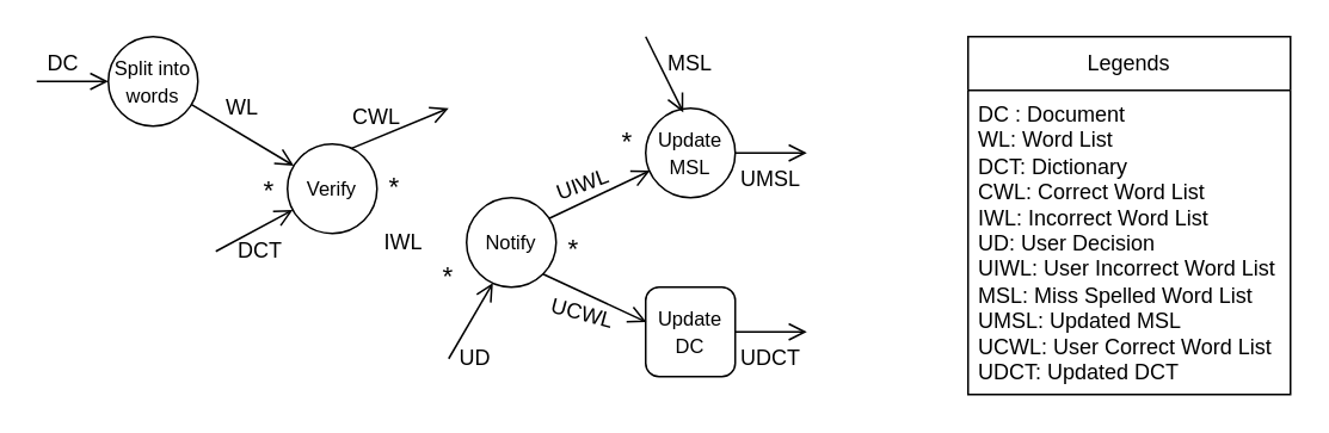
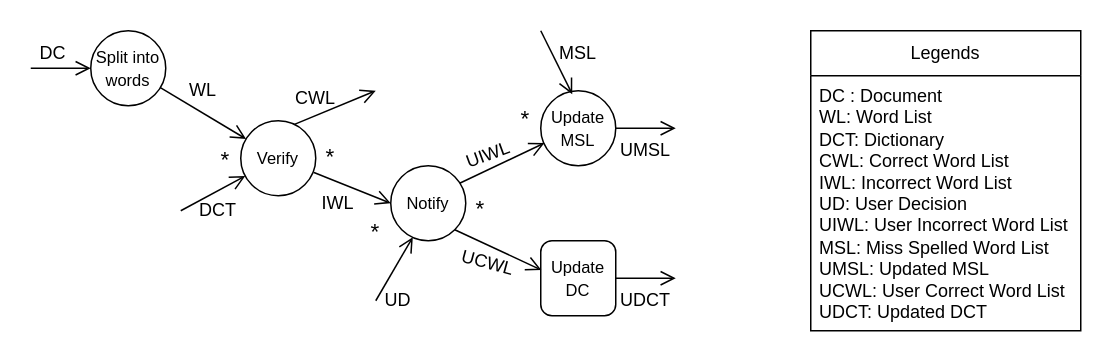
  <mxCell id="0" />
  <mxCell id="1" parent="0" />
  <mxCell id="2" value="&lt;font style=&quot;font-size: 11px;&quot;&gt;Split into&lt;/font&gt;&lt;div&gt;&lt;font style=&quot;font-size: 11px;&quot;&gt;words&lt;/font&gt;&lt;/div&gt;" style="ellipse;whiteSpace=wrap;html=1;aspect=fixed;fillColor=none;" vertex="1" parent="1"><mxGeometry x="60" y="20" width="50" height="50" as="geometry" /></mxCell>
  <mxCell id="3" value="&lt;font style=&quot;font-size: 11px;&quot;&gt;Verify&lt;/font&gt;" style="ellipse;whiteSpace=wrap;html=1;aspect=fixed;fillColor=none;" vertex="1" parent="1"><mxGeometry x="160" y="80" width="50" height="50" as="geometry" /></mxCell>
  <mxCell id="4" value="&lt;font style=&quot;font-size: 11px;&quot;&gt;Notify&lt;/font&gt;" style="ellipse;whiteSpace=wrap;html=1;aspect=fixed;fillColor=none;" vertex="1" parent="1"><mxGeometry x="260" y="110" width="50" height="50" as="geometry" /></mxCell>
  <mxCell id="5" value="&lt;font style=&quot;font-size: 11px;&quot;&gt;Update&lt;/font&gt;&lt;div&gt;&lt;font style=&quot;font-size: 11px;&quot;&gt;DC&lt;/font&gt;&lt;/div&gt;" style="whiteSpace=wrap;html=1;aspect=fixed;fillColor=none;rounded=1;" vertex="1" parent="1"><mxGeometry x="360" y="160" width="50" height="50" as="geometry" /></mxCell>
  <mxCell id="6" value="&lt;font style=&quot;font-size: 11px;&quot;&gt;Update&lt;/font&gt;&lt;div&gt;&lt;span style=&quot;font-size: 11px;&quot;&gt;MSL&lt;/span&gt;&lt;/div&gt;" style="ellipse;whiteSpace=wrap;html=1;aspect=fixed;fillColor=none;" vertex="1" parent="1"><mxGeometry x="360" y="60" width="50" height="50" as="geometry" /></mxCell>
  <mxCell id="7" value="DC" style="text;html=1;align=center;verticalAlign=middle;whiteSpace=wrap;rounded=0;" vertex="1" parent="1"><mxGeometry x="20" y="30" width="30" height="10" as="geometry" /></mxCell>
  <mxCell id="8" value="DCT&lt;span style=&quot;color: rgba(0, 0, 0, 0); font-family: monospace; font-size: 0px; text-align: start; text-wrap: nowrap;&quot;&gt;%3CmxGraphModel%3E%3Croot%3E%3CmxCell%20id%3D%220%22%2F%3E%3CmxCell%20id%3D%221%22%20parent%3D%220%22%2F%3E%3CmxCell%20id%3D%222%22%20value%3D%22DC%22%20style%3D%22text%3Bhtml%3D1%3Balign%3Dcenter%3BverticalAlign%3Dmiddle%3BwhiteSpace%3Dwrap%3Brounded%3D0%3B%22%20vertex%3D%221%22%20parent%3D%221%22%3E%3CmxGeometry%20x%3D%2290%22%20y%3D%22160%22%20width%3D%2240%22%20height%3D%2220%22%20as%3D%22geometry%22%2F%3E%3C%2FmxCell%3E%3C%2Froot%3E%3C%2FmxGraphModel%3E&lt;/span&gt;" style="text;html=1;align=center;verticalAlign=middle;whiteSpace=wrap;rounded=0;" vertex="1" parent="1"><mxGeometry x="130" y="135" width="30" height="10" as="geometry" /></mxCell>
  <mxCell id="9" value="WL" style="text;html=1;align=center;verticalAlign=middle;whiteSpace=wrap;rounded=0;" vertex="1" parent="1"><mxGeometry x="120" y="55" width="30" height="10" as="geometry" /></mxCell>
  <mxCell id="10" value="C&lt;span style=&quot;color: rgba(0, 0, 0, 0); font-family: monospace; font-size: 0px; text-align: start; text-wrap: nowrap;&quot;&gt;%3CmxGraphModel%3E%3Croot%3E%3CmxCell%20id%3D%220%22%2F%3E%3CmxCell%20id%3D%221%22%20parent%3D%220%22%2F%3E%3CmxCell%20id%3D%222%22%20value%3D%22WL%22%20style%3D%22text%3Bhtml%3D1%3Balign%3Dcenter%3BverticalAlign%3Dmiddle%3BwhiteSpace%3Dwrap%3Brounded%3D0%3B%22%20vertex%3D%221%22%20parent%3D%221%22%3E%3CmxGeometry%20x%3D%22200%22%20y%3D%22190%22%20width%3D%2240%22%20height%3D%2220%22%20as%3D%22geometry%22%2F%3E%3C%2FmxCell%3E%3C%2Froot%3E%3C%2FmxGraphModel%3E&lt;/span&gt;WL" style="text;html=1;align=center;verticalAlign=middle;whiteSpace=wrap;rounded=0;" vertex="1" parent="1"><mxGeometry x="190" y="60" width="40" height="10" as="geometry" /></mxCell>
  <mxCell id="11" value="IWL" style="text;html=1;align=center;verticalAlign=middle;whiteSpace=wrap;rounded=0;" vertex="1" parent="1"><mxGeometry x="210" y="127.5" width="30" height="15" as="geometry" /></mxCell>
  <mxCell id="12" value="&lt;span style=&quot;font-size: 15px;&quot;&gt;*&lt;/span&gt;" style="text;html=1;align=center;verticalAlign=middle;whiteSpace=wrap;rounded=0;" vertex="1" parent="1"><mxGeometry x="140" y="97.5" width="20" height="15" as="geometry" /></mxCell>
  <mxCell id="13" value="&lt;span style=&quot;font-size: 15px;&quot;&gt;*&lt;/span&gt;" style="text;html=1;align=center;verticalAlign=middle;whiteSpace=wrap;rounded=0;" vertex="1" parent="1"><mxGeometry x="240" y="145" width="20" height="15" as="geometry" /></mxCell>
  <mxCell id="14" value="UD" style="text;html=1;align=center;verticalAlign=middle;whiteSpace=wrap;rounded=0;" vertex="1" parent="1"><mxGeometry x="250" y="190" width="30" height="20" as="geometry" /></mxCell>
  <mxCell id="15" value="&lt;span style=&quot;font-size: 15px;&quot;&gt;*&lt;/span&gt;" style="text;html=1;align=center;verticalAlign=middle;whiteSpace=wrap;rounded=0;" vertex="1" parent="1"><mxGeometry x="310" y="130" width="20" height="15" as="geometry" /></mxCell>
  <mxCell id="16" value="&lt;span style=&quot;font-size: 15px;&quot;&gt;*&lt;/span&gt;" style="text;html=1;align=center;verticalAlign=middle;whiteSpace=wrap;rounded=0;" vertex="1" parent="1"><mxGeometry x="210" y="95" width="20" height="15" as="geometry" /></mxCell>
  <mxCell id="17" value="UIWL" style="text;html=1;align=center;verticalAlign=middle;whiteSpace=wrap;rounded=0;rotation=-20;" vertex="1" parent="1"><mxGeometry x="305" y="97.5" width="40" height="10" as="geometry" /></mxCell>
  <mxCell id="18" value="UCWL" style="text;html=1;align=center;verticalAlign=middle;whiteSpace=wrap;rounded=0;rotation=15;" vertex="1" parent="1"><mxGeometry x="305" y="170" width="40" height="10" as="geometry" /></mxCell>
  <mxCell id="19" value="UDCT" style="text;html=1;align=center;verticalAlign=middle;whiteSpace=wrap;rounded=0;" vertex="1" parent="1"><mxGeometry x="410" y="195" width="40" height="10" as="geometry" /></mxCell>
  <mxCell id="20" value="UMSL" style="text;html=1;align=center;verticalAlign=middle;whiteSpace=wrap;rounded=0;" vertex="1" parent="1"><mxGeometry x="410" y="90" width="40" height="20" as="geometry" /></mxCell>
  <mxCell id="21" value="Legends" style="swimlane;fontStyle=0;childLayout=stackLayout;horizontal=1;startSize=30;horizontalStack=0;resizeParent=1;resizeParentMax=0;resizeLast=0;collapsible=1;marginBottom=0;whiteSpace=wrap;html=1;" vertex="1" parent="1"><mxGeometry x="540" y="20" width="180" height="200" as="geometry" /></mxCell>
  <mxCell id="22" value="&lt;div&gt;DC : Document&lt;/div&gt;&lt;div&gt;WL: Word List&lt;/div&gt;&lt;div&gt;DCT: Dictionary&lt;/div&gt;&lt;div&gt;CWL: Correct Word List&lt;/div&gt;&lt;div&gt;IWL: Incorrect Word List&lt;/div&gt;&lt;div&gt;UD: User Decision&lt;/div&gt;&lt;div&gt;UIWL: User Incorrect Word Lis&lt;span style=&quot;background-color: initial;&quot;&gt;t&lt;/span&gt;&lt;/div&gt;&lt;div&gt;&lt;span style=&quot;background-color: initial;&quot;&gt;MSL: Miss Spelled Word List&lt;/span&gt;&lt;/div&gt;&lt;div&gt;&lt;span style=&quot;background-color: initial;&quot;&gt;UMSL: Updated MSL&lt;/span&gt;&lt;/div&gt;&lt;div&gt;&lt;span style=&quot;background-color: initial;&quot;&gt;UCWL: User Correct Word List&lt;/span&gt;&lt;/div&gt;&lt;div&gt;&lt;span style=&quot;background-color: initial;&quot;&gt;UDCT: Updated DCT&lt;/span&gt;&lt;/div&gt;&lt;div&gt;&lt;br&gt;&lt;/div&gt;" style="text;strokeColor=none;fillColor=none;align=left;verticalAlign=top;spacingLeft=4;spacingRight=4;overflow=hidden;points=[[0,0.5],[1,0.5]];portConstraint=eastwest;rotatable=0;whiteSpace=wrap;html=1;" vertex="1" parent="21"><mxGeometry y="30" width="180" height="170" as="geometry" /></mxCell>
  <mxCell id="23" value="MSL" style="text;html=1;align=center;verticalAlign=middle;whiteSpace=wrap;rounded=0;" vertex="1" parent="1"><mxGeometry x="365" y="30" width="40" height="10" as="geometry" /></mxCell>
  <mxCell id="24" value="&lt;span style=&quot;font-size: 15px;&quot;&gt;*&lt;/span&gt;" style="text;html=1;align=center;verticalAlign=middle;whiteSpace=wrap;rounded=0;" vertex="1" parent="1"><mxGeometry x="340" y="70" width="20" height="15" as="geometry" /></mxCell>
  <mxCell id="25" value="" style="endArrow=open;endSize=8;html=1;rounded=0;entryX=0.294;entryY=0.952;entryDx=0;entryDy=0;entryPerimeter=0;strokeWidth=1;" edge="1" parent="1" target="4"><mxGeometry width="160" relative="1" as="geometry"><mxPoint x="250" y="200" as="sourcePoint" /><mxPoint x="380" y="240" as="targetPoint" /></mxGeometry></mxCell>
  <mxCell id="26" value="" style="endArrow=open;endSize=8;html=1;rounded=0;entryX=0.008;entryY=0.39;entryDx=0;entryDy=0;entryPerimeter=0;strokeWidth=1;exitX=1;exitY=1;exitDx=0;exitDy=0;" edge="1" parent="1" source="4" target="5"><mxGeometry width="160" relative="1" as="geometry"><mxPoint x="260" y="210" as="sourcePoint" /><mxPoint x="285" y="168" as="targetPoint" /></mxGeometry></mxCell>
  <mxCell id="27" value="" style="endArrow=open;endSize=8;html=1;rounded=0;strokeWidth=1;exitX=1;exitY=0.5;exitDx=0;exitDy=0;" edge="1" parent="1" source="5"><mxGeometry width="160" relative="1" as="geometry"><mxPoint x="270" y="220" as="sourcePoint" /><mxPoint x="450" y="185" as="targetPoint" /></mxGeometry></mxCell>
  <mxCell id="28" value="" style="endArrow=open;endSize=8;html=1;rounded=0;strokeWidth=1;exitX=1;exitY=0.5;exitDx=0;exitDy=0;" edge="1" parent="1" source="6"><mxGeometry width="160" relative="1" as="geometry"><mxPoint x="280" y="230" as="sourcePoint" /><mxPoint x="450" y="85" as="targetPoint" /></mxGeometry></mxCell>
  <mxCell id="29" value="" style="endArrow=open;endSize=8;html=1;rounded=0;strokeWidth=1;entryX=0.42;entryY=0.045;entryDx=0;entryDy=0;entryPerimeter=0;" edge="1" parent="1" target="6"><mxGeometry width="160" relative="1" as="geometry"><mxPoint x="360" y="20" as="sourcePoint" /><mxPoint x="460" y="95" as="targetPoint" /></mxGeometry></mxCell>
  <mxCell id="30" value="" style="endArrow=open;endSize=8;html=1;rounded=0;strokeWidth=1;" edge="1" parent="1" target="2"><mxGeometry width="160" relative="1" as="geometry"><mxPoint x="20" y="45" as="sourcePoint" /><mxPoint x="285" y="168" as="targetPoint" /></mxGeometry></mxCell>
  <mxCell id="31" value="" style="endArrow=open;endSize=8;html=1;rounded=0;strokeWidth=1;" edge="1" parent="1" source="2" target="3"><mxGeometry width="160" relative="1" as="geometry"><mxPoint x="30" y="55" as="sourcePoint" /><mxPoint x="70" y="55" as="targetPoint" /></mxGeometry></mxCell>
  <mxCell id="32" value="" style="endArrow=open;endSize=8;html=1;rounded=0;strokeWidth=1;" edge="1" parent="1" target="3"><mxGeometry width="160" relative="1" as="geometry"><mxPoint x="120" y="140" as="sourcePoint" /><mxPoint x="80" y="65" as="targetPoint" /></mxGeometry></mxCell>
  <mxCell id="33" value="" style="endArrow=open;endSize=8;html=1;rounded=0;entryX=0.049;entryY=0.697;entryDx=0;entryDy=0;entryPerimeter=0;strokeWidth=1;exitX=0.919;exitY=0.233;exitDx=0;exitDy=0;exitPerimeter=0;" edge="1" parent="1" source="4" target="6"><mxGeometry width="160" relative="1" as="geometry"><mxPoint x="310" y="120" as="sourcePoint" /><mxPoint x="370" y="190" as="targetPoint" /></mxGeometry></mxCell>
+ <mxCell id="34" value="" style="endArrow=open;endSize=8;html=1;rounded=0;entryX=0;entryY=0.5;entryDx=0;entryDy=0;strokeWidth=1;exitX=0.976;exitY=0.69;exitDx=0;exitDy=0;exitPerimeter=0;" edge="1" parent="1" source="3" target="4"><mxGeometry width="160" relative="1" as="geometry"><mxPoint x="260" y="210" as="sourcePoint" /><mxPoint x="285" y="168" as="targetPoint" /></mxGeometry></mxCell>
  <mxCell id="35" value="" style="endArrow=open;endSize=8;html=1;rounded=0;strokeWidth=1;exitX=0.716;exitY=0.049;exitDx=0;exitDy=0;exitPerimeter=0;" edge="1" parent="1" source="3"><mxGeometry width="160" relative="1" as="geometry"><mxPoint x="219" y="125" as="sourcePoint" /><mxPoint x="250" y="60" as="targetPoint" /></mxGeometry></mxCell>
